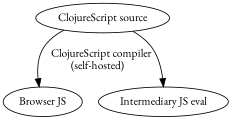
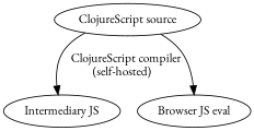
  digraph {
    fontname="EB Garamond"
    node [fontname="EB Garamond"]
    edge [fontname="EB Garamond"]
    n1 [label="ClojureScript source"]
-   n2 [label="Browser JS"]
-   n3 [label="Intermediary JS eval"]
+   n2 [label="Intermediary JS"]
+   n3 [label="Browser JS eval"]
    n1 -> n2 [label="   ClojureScript compiler\n(self-hosted)"]
    n1 -> n3
  }
